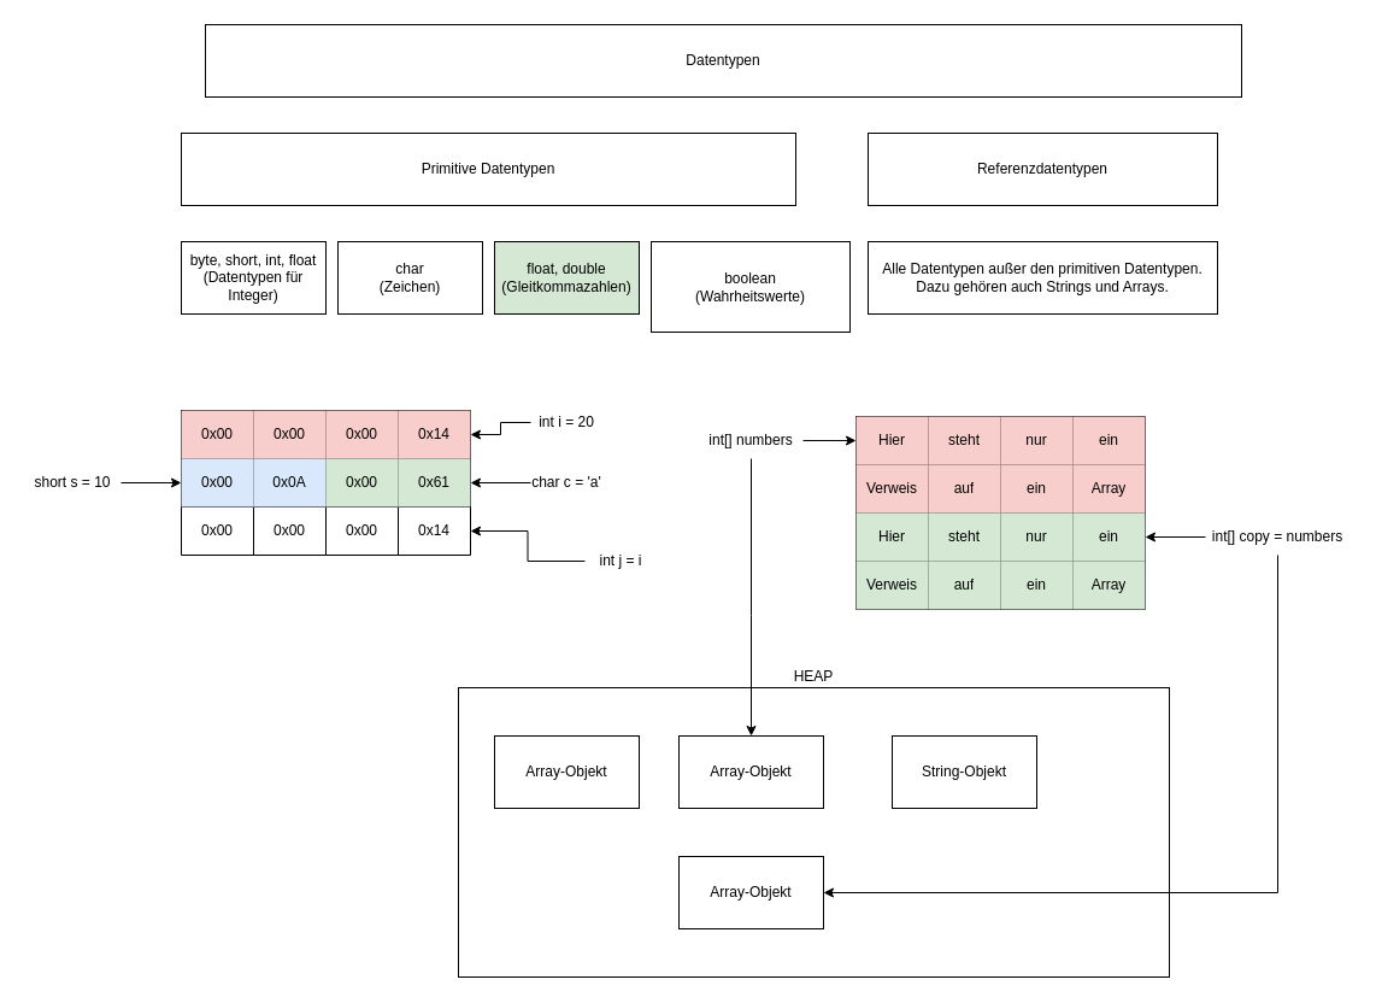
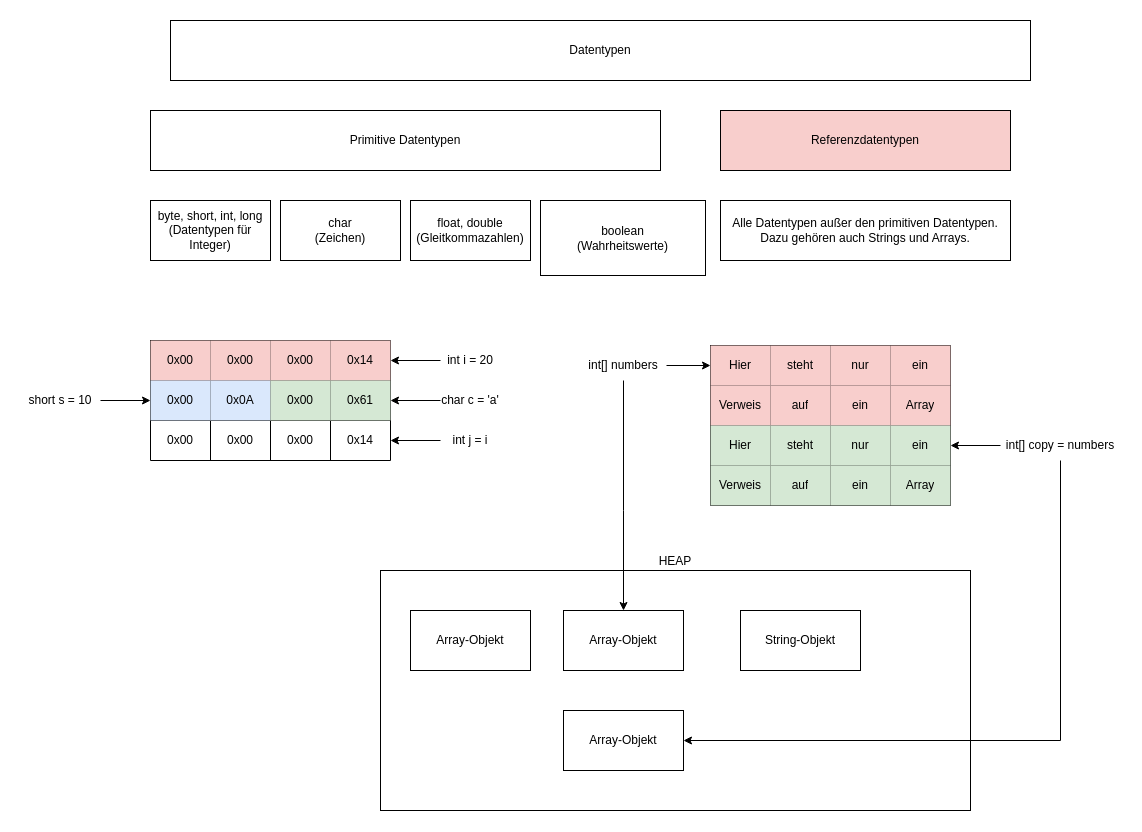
  <mxCell id="0" />
  <mxCell id="1" parent="0" />
  <mxCell id="2" value="Datentypen" style="rounded=0;whiteSpace=wrap;html=1;" vertex="1" parent="1"><mxGeometry x="170" y="20" width="860" height="60" as="geometry" /></mxCell>
  <mxCell id="3" value="Primitive Datentypen" style="rounded=0;whiteSpace=wrap;html=1;" vertex="1" parent="1"><mxGeometry x="150" y="110" width="510" height="60" as="geometry" /></mxCell>
- <mxCell id="4" value="Referenzdatentypen" style="rounded=0;whiteSpace=wrap;html=1;" vertex="1" parent="1"><mxGeometry x="720" y="110" width="290" height="60" as="geometry" /></mxCell>
- <mxCell id="5" value="byte, short, int, float&lt;div&gt;(Datentypen für Integer)&lt;/div&gt;" style="rounded=0;whiteSpace=wrap;html=1;" vertex="1" parent="1"><mxGeometry x="150" y="200" width="120" height="60" as="geometry" /></mxCell>
+ <mxCell id="4" value="Referenzdatentypen" style="rounded=0;whiteSpace=wrap;html=1;fillColor=#f8cecc;" vertex="1" parent="1"><mxGeometry x="720" y="110" width="290" height="60" as="geometry" /></mxCell>
+ <mxCell id="5" value="byte, short, int, long&lt;div&gt;(Datentypen für Integer)&lt;/div&gt;" style="rounded=0;whiteSpace=wrap;html=1;" vertex="1" parent="1"><mxGeometry x="150" y="200" width="120" height="60" as="geometry" /></mxCell>
  <mxCell id="6" value="boolean&lt;div&gt;(Wahrheitswerte)&lt;/div&gt;" style="rounded=0;whiteSpace=wrap;html=1;" vertex="1" parent="1"><mxGeometry x="540" y="200" width="165" height="75" as="geometry" /></mxCell>
  <mxCell id="7" value="char&lt;br&gt;(Zeichen)" style="rounded=0;whiteSpace=wrap;html=1;" vertex="1" parent="1"><mxGeometry x="280" y="200" width="120" height="60" as="geometry" /></mxCell>
- <mxCell id="8" value="float, double&lt;div&gt;(Gleitkommazahlen)&lt;/div&gt;" style="rounded=0;whiteSpace=wrap;html=1;fillColor=#d5e8d4;" vertex="1" parent="1"><mxGeometry x="410" y="200" width="120" height="60" as="geometry" /></mxCell>
+ <mxCell id="8" value="float, double&lt;div&gt;(Gleitkommazahlen)&lt;/div&gt;" style="rounded=0;whiteSpace=wrap;html=1;" vertex="1" parent="1"><mxGeometry x="410" y="200" width="120" height="60" as="geometry" /></mxCell>
  <mxCell id="9" value="" style="shape=table;startSize=0;container=1;collapsible=0;childLayout=tableLayout;" vertex="1" parent="1"><mxGeometry x="150" y="340" width="240" height="120" as="geometry" /></mxCell>
  <mxCell id="10" value="" style="shape=tableRow;horizontal=0;startSize=0;swimlaneHead=0;swimlaneBody=0;strokeColor=inherit;top=0;left=0;bottom=0;right=0;collapsible=0;dropTarget=0;fillColor=none;points=[[0,0.5],[1,0.5]];portConstraint=eastwest;" vertex="1" parent="9"><mxGeometry width="240" height="40" as="geometry" /></mxCell>
  <mxCell id="11" value="0x00" style="shape=partialRectangle;html=1;whiteSpace=wrap;connectable=0;strokeColor=#b85450;overflow=hidden;fillColor=#f8cecc;top=0;left=0;bottom=0;right=0;pointerEvents=1;" vertex="1" parent="10"><mxGeometry width="60" height="40" as="geometry"><mxRectangle width="60" height="40" as="alternateBounds" /></mxGeometry></mxCell>
  <mxCell id="12" value="0x00" style="shape=partialRectangle;html=1;whiteSpace=wrap;connectable=0;strokeColor=#b85450;overflow=hidden;fillColor=#f8cecc;top=0;left=0;bottom=0;right=0;pointerEvents=1;" vertex="1" parent="10"><mxGeometry x="60" width="60" height="40" as="geometry"><mxRectangle width="60" height="40" as="alternateBounds" /></mxGeometry></mxCell>
  <mxCell id="13" value="0x00" style="shape=partialRectangle;html=1;whiteSpace=wrap;connectable=0;strokeColor=#b85450;overflow=hidden;fillColor=#f8cecc;top=0;left=0;bottom=0;right=0;pointerEvents=1;" vertex="1" parent="10"><mxGeometry x="120" width="60" height="40" as="geometry"><mxRectangle width="60" height="40" as="alternateBounds" /></mxGeometry></mxCell>
  <mxCell id="14" value="0x14" style="shape=partialRectangle;html=1;whiteSpace=wrap;connectable=0;strokeColor=#b85450;overflow=hidden;fillColor=#f8cecc;top=0;left=0;bottom=0;right=0;pointerEvents=1;" vertex="1" parent="10"><mxGeometry x="180" width="60" height="40" as="geometry"><mxRectangle width="60" height="40" as="alternateBounds" /></mxGeometry></mxCell>
  <mxCell id="15" value="" style="shape=tableRow;horizontal=0;startSize=0;swimlaneHead=0;swimlaneBody=0;strokeColor=inherit;top=0;left=0;bottom=0;right=0;collapsible=0;dropTarget=0;fillColor=none;points=[[0,0.5],[1,0.5]];portConstraint=eastwest;" vertex="1" parent="9"><mxGeometry y="40" width="240" height="40" as="geometry" /></mxCell>
  <mxCell id="16" value="0x00" style="shape=partialRectangle;html=1;whiteSpace=wrap;connectable=0;strokeColor=#6c8ebf;overflow=hidden;fillColor=#dae8fc;top=0;left=0;bottom=0;right=0;pointerEvents=1;" vertex="1" parent="15"><mxGeometry width="60" height="40" as="geometry"><mxRectangle width="60" height="40" as="alternateBounds" /></mxGeometry></mxCell>
  <mxCell id="17" value="0x0A" style="shape=partialRectangle;html=1;whiteSpace=wrap;connectable=0;strokeColor=#6c8ebf;overflow=hidden;fillColor=#dae8fc;top=0;left=0;bottom=0;right=0;pointerEvents=1;" vertex="1" parent="15"><mxGeometry x="60" width="60" height="40" as="geometry"><mxRectangle width="60" height="40" as="alternateBounds" /></mxGeometry></mxCell>
  <mxCell id="18" value="0x00" style="shape=partialRectangle;html=1;whiteSpace=wrap;connectable=0;strokeColor=#000000;overflow=hidden;fillColor=#d5e8d4;top=0;left=0;bottom=0;right=0;pointerEvents=1;" vertex="1" parent="15"><mxGeometry x="120" width="60" height="40" as="geometry"><mxRectangle width="60" height="40" as="alternateBounds" /></mxGeometry></mxCell>
  <mxCell id="19" value="0x61" style="shape=partialRectangle;html=1;whiteSpace=wrap;connectable=0;strokeColor=#000000;overflow=hidden;fillColor=#d5e8d4;top=0;left=0;bottom=0;right=0;pointerEvents=1;" vertex="1" parent="15"><mxGeometry x="180" width="60" height="40" as="geometry"><mxRectangle width="60" height="40" as="alternateBounds" /></mxGeometry></mxCell>
  <mxCell id="20" value="" style="shape=tableRow;horizontal=0;startSize=0;swimlaneHead=0;swimlaneBody=0;strokeColor=inherit;top=0;left=0;bottom=0;right=0;collapsible=0;dropTarget=0;fillColor=none;points=[[0,0.5],[1,0.5]];portConstraint=eastwest;" vertex="1" parent="9"><mxGeometry y="80" width="240" height="40" as="geometry" /></mxCell>
  <mxCell id="21" value="0x00" style="shape=partialRectangle;html=1;whiteSpace=wrap;connectable=0;strokeColor=inherit;overflow=hidden;fillColor=none;top=0;left=0;bottom=0;right=0;pointerEvents=1;" vertex="1" parent="20"><mxGeometry width="60" height="40" as="geometry"><mxRectangle width="60" height="40" as="alternateBounds" /></mxGeometry></mxCell>
  <mxCell id="22" value="0x00" style="shape=partialRectangle;html=1;whiteSpace=wrap;connectable=0;strokeColor=inherit;overflow=hidden;fillColor=none;top=0;left=0;bottom=0;right=0;pointerEvents=1;" vertex="1" parent="20"><mxGeometry x="60" width="60" height="40" as="geometry"><mxRectangle width="60" height="40" as="alternateBounds" /></mxGeometry></mxCell>
  <mxCell id="23" value="0x00" style="shape=partialRectangle;html=1;whiteSpace=wrap;connectable=0;strokeColor=inherit;overflow=hidden;fillColor=none;top=0;left=0;bottom=0;right=0;pointerEvents=1;" vertex="1" parent="20"><mxGeometry x="120" width="60" height="40" as="geometry"><mxRectangle width="60" height="40" as="alternateBounds" /></mxGeometry></mxCell>
  <mxCell id="24" value="0x14" style="shape=partialRectangle;html=1;whiteSpace=wrap;connectable=0;strokeColor=inherit;overflow=hidden;fillColor=none;top=0;left=0;bottom=0;right=0;pointerEvents=1;" vertex="1" parent="20"><mxGeometry x="180" width="60" height="40" as="geometry"><mxRectangle width="60" height="40" as="alternateBounds" /></mxGeometry></mxCell>
  <mxCell id="25" style="edgeStyle=orthogonalEdgeStyle;rounded=0;orthogonalLoop=1;jettySize=auto;html=1;entryX=1;entryY=0.5;entryDx=0;entryDy=0;" edge="1" parent="1" source="26" target="10"><mxGeometry relative="1" as="geometry" /></mxCell>
- <mxCell id="26" value="int i = 20" style="text;html=1;align=center;verticalAlign=middle;whiteSpace=wrap;rounded=0;" vertex="1" parent="1"><mxGeometry x="440" y="335" width="60" height="30" as="geometry" /></mxCell>
+ <mxCell id="26" value="int i = 20" style="text;html=1;align=center;verticalAlign=middle;whiteSpace=wrap;rounded=0;" vertex="1" parent="1"><mxGeometry x="440" y="345" width="60" height="30" as="geometry" /></mxCell>
  <mxCell id="27" style="edgeStyle=orthogonalEdgeStyle;rounded=0;orthogonalLoop=1;jettySize=auto;html=1;entryX=0;entryY=0.5;entryDx=0;entryDy=0;" edge="1" parent="1" source="28" target="15"><mxGeometry relative="1" as="geometry" /></mxCell>
  <mxCell id="28" value="short s = 10" style="text;html=1;align=center;verticalAlign=middle;whiteSpace=wrap;rounded=0;" vertex="1" parent="1"><mxGeometry x="20" y="385" width="80" height="30" as="geometry" /></mxCell>
  <mxCell id="29" style="edgeStyle=orthogonalEdgeStyle;rounded=0;orthogonalLoop=1;jettySize=auto;html=1;entryX=1;entryY=0.5;entryDx=0;entryDy=0;" edge="1" parent="1" source="30" target="15"><mxGeometry relative="1" as="geometry" /></mxCell>
  <mxCell id="30" value="char c = 'a'" style="text;html=1;align=center;verticalAlign=middle;whiteSpace=wrap;rounded=0;" vertex="1" parent="1"><mxGeometry x="440" y="385" width="60" height="30" as="geometry" /></mxCell>
  <mxCell id="31" style="edgeStyle=orthogonalEdgeStyle;rounded=0;orthogonalLoop=1;jettySize=auto;html=1;entryX=1;entryY=0.5;entryDx=0;entryDy=0;" edge="1" parent="1" source="32" target="20"><mxGeometry relative="1" as="geometry" /></mxCell>
- <mxCell id="32" value="int j = i" style="text;html=1;align=center;verticalAlign=middle;whiteSpace=wrap;rounded=0;" vertex="1" parent="1"><mxGeometry x="485" y="450" width="60" height="30" as="geometry" /></mxCell>
+ <mxCell id="32" value="int j = i" style="text;html=1;align=center;verticalAlign=middle;whiteSpace=wrap;rounded=0;" vertex="1" parent="1"><mxGeometry x="440" y="425" width="60" height="30" as="geometry" /></mxCell>
  <mxCell id="33" value="" style="shape=table;startSize=0;container=1;collapsible=0;childLayout=tableLayout;" vertex="1" parent="1"><mxGeometry x="710" y="345" width="240" height="160" as="geometry" /></mxCell>
  <mxCell id="34" value="" style="shape=tableRow;horizontal=0;startSize=0;swimlaneHead=0;swimlaneBody=0;strokeColor=inherit;top=0;left=0;bottom=0;right=0;collapsible=0;dropTarget=0;fillColor=none;points=[[0,0.5],[1,0.5]];portConstraint=eastwest;" vertex="1" parent="33"><mxGeometry width="240" height="40" as="geometry" /></mxCell>
  <mxCell id="35" value="Hier" style="shape=partialRectangle;html=1;whiteSpace=wrap;connectable=0;strokeColor=#b85450;overflow=hidden;fillColor=#f8cecc;top=0;left=0;bottom=0;right=0;pointerEvents=1;" vertex="1" parent="34"><mxGeometry width="60" height="40" as="geometry"><mxRectangle width="60" height="40" as="alternateBounds" /></mxGeometry></mxCell>
  <mxCell id="36" value="steht" style="shape=partialRectangle;html=1;whiteSpace=wrap;connectable=0;strokeColor=#b85450;overflow=hidden;fillColor=#f8cecc;top=0;left=0;bottom=0;right=0;pointerEvents=1;" vertex="1" parent="34"><mxGeometry x="60" width="60" height="40" as="geometry"><mxRectangle width="60" height="40" as="alternateBounds" /></mxGeometry></mxCell>
  <mxCell id="37" value="nur" style="shape=partialRectangle;html=1;whiteSpace=wrap;connectable=0;strokeColor=#b85450;overflow=hidden;fillColor=#f8cecc;top=0;left=0;bottom=0;right=0;pointerEvents=1;" vertex="1" parent="34"><mxGeometry x="120" width="60" height="40" as="geometry"><mxRectangle width="60" height="40" as="alternateBounds" /></mxGeometry></mxCell>
  <mxCell id="38" value="ein" style="shape=partialRectangle;html=1;whiteSpace=wrap;connectable=0;strokeColor=#b85450;overflow=hidden;fillColor=#f8cecc;top=0;left=0;bottom=0;right=0;pointerEvents=1;" vertex="1" parent="34"><mxGeometry x="180" width="60" height="40" as="geometry"><mxRectangle width="60" height="40" as="alternateBounds" /></mxGeometry></mxCell>
  <mxCell id="39" value="" style="shape=tableRow;horizontal=0;startSize=0;swimlaneHead=0;swimlaneBody=0;strokeColor=inherit;top=0;left=0;bottom=0;right=0;collapsible=0;dropTarget=0;fillColor=none;points=[[0,0.5],[1,0.5]];portConstraint=eastwest;" vertex="1" parent="33"><mxGeometry y="40" width="240" height="40" as="geometry" /></mxCell>
  <mxCell id="40" value="Verweis" style="shape=partialRectangle;html=1;whiteSpace=wrap;connectable=0;strokeColor=#b85450;overflow=hidden;fillColor=#f8cecc;top=0;left=0;bottom=0;right=0;pointerEvents=1;" vertex="1" parent="39"><mxGeometry width="60" height="40" as="geometry"><mxRectangle width="60" height="40" as="alternateBounds" /></mxGeometry></mxCell>
  <mxCell id="41" value="auf" style="shape=partialRectangle;html=1;whiteSpace=wrap;connectable=0;strokeColor=#b85450;overflow=hidden;fillColor=#f8cecc;top=0;left=0;bottom=0;right=0;pointerEvents=1;" vertex="1" parent="39"><mxGeometry x="60" width="60" height="40" as="geometry"><mxRectangle width="60" height="40" as="alternateBounds" /></mxGeometry></mxCell>
  <mxCell id="42" value="ein" style="shape=partialRectangle;html=1;whiteSpace=wrap;connectable=0;strokeColor=#b85450;overflow=hidden;fillColor=#f8cecc;top=0;left=0;bottom=0;right=0;pointerEvents=1;" vertex="1" parent="39"><mxGeometry x="120" width="60" height="40" as="geometry"><mxRectangle width="60" height="40" as="alternateBounds" /></mxGeometry></mxCell>
  <mxCell id="43" value="Array" style="shape=partialRectangle;html=1;whiteSpace=wrap;connectable=0;strokeColor=#b85450;overflow=hidden;fillColor=#f8cecc;top=0;left=0;bottom=0;right=0;pointerEvents=1;" vertex="1" parent="39"><mxGeometry x="180" width="60" height="40" as="geometry"><mxRectangle width="60" height="40" as="alternateBounds" /></mxGeometry></mxCell>
  <mxCell id="44" style="shape=tableRow;horizontal=0;startSize=0;swimlaneHead=0;swimlaneBody=0;strokeColor=inherit;top=0;left=0;bottom=0;right=0;collapsible=0;dropTarget=0;fillColor=none;points=[[0,0.5],[1,0.5]];portConstraint=eastwest;" vertex="1" parent="33"><mxGeometry y="80" width="240" height="40" as="geometry" /></mxCell>
  <mxCell id="45" value="Hier" style="shape=partialRectangle;html=1;whiteSpace=wrap;connectable=0;strokeColor=#82b366;overflow=hidden;fillColor=#d5e8d4;top=0;left=0;bottom=0;right=0;pointerEvents=1;" vertex="1" parent="44"><mxGeometry width="60" height="40" as="geometry"><mxRectangle width="60" height="40" as="alternateBounds" /></mxGeometry></mxCell>
  <mxCell id="46" value="steht" style="shape=partialRectangle;html=1;whiteSpace=wrap;connectable=0;strokeColor=#82b366;overflow=hidden;fillColor=#d5e8d4;top=0;left=0;bottom=0;right=0;pointerEvents=1;" vertex="1" parent="44"><mxGeometry x="60" width="60" height="40" as="geometry"><mxRectangle width="60" height="40" as="alternateBounds" /></mxGeometry></mxCell>
  <mxCell id="47" value="nur" style="shape=partialRectangle;html=1;whiteSpace=wrap;connectable=0;strokeColor=#82b366;overflow=hidden;fillColor=#d5e8d4;top=0;left=0;bottom=0;right=0;pointerEvents=1;" vertex="1" parent="44"><mxGeometry x="120" width="60" height="40" as="geometry"><mxRectangle width="60" height="40" as="alternateBounds" /></mxGeometry></mxCell>
  <mxCell id="48" value="ein" style="shape=partialRectangle;html=1;whiteSpace=wrap;connectable=0;strokeColor=#82b366;overflow=hidden;fillColor=#d5e8d4;top=0;left=0;bottom=0;right=0;pointerEvents=1;" vertex="1" parent="44"><mxGeometry x="180" width="60" height="40" as="geometry"><mxRectangle width="60" height="40" as="alternateBounds" /></mxGeometry></mxCell>
  <mxCell id="49" style="shape=tableRow;horizontal=0;startSize=0;swimlaneHead=0;swimlaneBody=0;strokeColor=inherit;top=0;left=0;bottom=0;right=0;collapsible=0;dropTarget=0;fillColor=none;points=[[0,0.5],[1,0.5]];portConstraint=eastwest;" vertex="1" parent="33"><mxGeometry y="120" width="240" height="40" as="geometry" /></mxCell>
  <mxCell id="50" value="Verweis" style="shape=partialRectangle;html=1;whiteSpace=wrap;connectable=0;strokeColor=#82b366;overflow=hidden;fillColor=#d5e8d4;top=0;left=0;bottom=0;right=0;pointerEvents=1;" vertex="1" parent="49"><mxGeometry width="60" height="40" as="geometry"><mxRectangle width="60" height="40" as="alternateBounds" /></mxGeometry></mxCell>
  <mxCell id="51" value="auf" style="shape=partialRectangle;html=1;whiteSpace=wrap;connectable=0;strokeColor=#82b366;overflow=hidden;fillColor=#d5e8d4;top=0;left=0;bottom=0;right=0;pointerEvents=1;" vertex="1" parent="49"><mxGeometry x="60" width="60" height="40" as="geometry"><mxRectangle width="60" height="40" as="alternateBounds" /></mxGeometry></mxCell>
  <mxCell id="52" value="ein" style="shape=partialRectangle;html=1;whiteSpace=wrap;connectable=0;strokeColor=#82b366;overflow=hidden;fillColor=#d5e8d4;top=0;left=0;bottom=0;right=0;pointerEvents=1;" vertex="1" parent="49"><mxGeometry x="120" width="60" height="40" as="geometry"><mxRectangle width="60" height="40" as="alternateBounds" /></mxGeometry></mxCell>
  <mxCell id="53" value="Array" style="shape=partialRectangle;html=1;whiteSpace=wrap;connectable=0;strokeColor=#82b366;overflow=hidden;fillColor=#d5e8d4;top=0;left=0;bottom=0;right=0;pointerEvents=1;" vertex="1" parent="49"><mxGeometry x="180" width="60" height="40" as="geometry"><mxRectangle width="60" height="40" as="alternateBounds" /></mxGeometry></mxCell>
  <mxCell id="54" style="edgeStyle=orthogonalEdgeStyle;rounded=0;orthogonalLoop=1;jettySize=auto;html=1;entryX=0;entryY=0.5;entryDx=0;entryDy=0;" edge="1" parent="1" source="55" target="34"><mxGeometry relative="1" as="geometry" /></mxCell>
  <mxCell id="55" value="int[] numbers" style="text;html=1;align=center;verticalAlign=middle;whiteSpace=wrap;rounded=0;" vertex="1" parent="1"><mxGeometry x="580" y="350" width="86" height="30" as="geometry" /></mxCell>
  <mxCell id="56" value="Alle Datentypen außer den primitiven Datentypen. Dazu gehören auch Strings und Arrays." style="rounded=0;whiteSpace=wrap;html=1;" vertex="1" parent="1"><mxGeometry x="720" y="200" width="290" height="60" as="geometry" /></mxCell>
  <mxCell id="57" value="HEAP" style="rounded=0;whiteSpace=wrap;html=1;labelPosition=center;verticalLabelPosition=top;align=center;verticalAlign=bottom;" vertex="1" parent="1"><mxGeometry x="380" y="570" width="590" height="240" as="geometry" /></mxCell>
  <mxCell id="58" value="Array-Objekt" style="rounded=0;whiteSpace=wrap;html=1;" vertex="1" parent="1"><mxGeometry x="563" y="610" width="120" height="60" as="geometry" /></mxCell>
  <mxCell id="59" value="String-Objekt" style="rounded=0;whiteSpace=wrap;html=1;" vertex="1" parent="1"><mxGeometry x="740" y="610" width="120" height="60" as="geometry" /></mxCell>
  <mxCell id="60" style="edgeStyle=orthogonalEdgeStyle;rounded=0;orthogonalLoop=1;jettySize=auto;html=1;entryX=0.5;entryY=0;entryDx=0;entryDy=0;" edge="1" parent="1" source="55" target="58"><mxGeometry relative="1" as="geometry"><Array as="points"><mxPoint x="623" y="510" /><mxPoint x="623" y="510" /></Array></mxGeometry></mxCell>
  <mxCell id="61" value="Array-Objekt" style="rounded=0;whiteSpace=wrap;html=1;" vertex="1" parent="1"><mxGeometry x="410" y="610" width="120" height="60" as="geometry" /></mxCell>
  <mxCell id="62" style="edgeStyle=orthogonalEdgeStyle;rounded=0;orthogonalLoop=1;jettySize=auto;html=1;entryX=1;entryY=0.5;entryDx=0;entryDy=0;" edge="1" parent="1" source="64" target="44"><mxGeometry relative="1" as="geometry" /></mxCell>
  <mxCell id="63" style="edgeStyle=orthogonalEdgeStyle;rounded=0;orthogonalLoop=1;jettySize=auto;html=1;entryX=1;entryY=0.5;entryDx=0;entryDy=0;" edge="1" parent="1" source="64" target="65"><mxGeometry relative="1" as="geometry"><Array as="points"><mxPoint x="1060" y="740" /></Array></mxGeometry></mxCell>
  <mxCell id="64" value="int[] copy = numbers" style="text;html=1;align=center;verticalAlign=middle;whiteSpace=wrap;rounded=0;" vertex="1" parent="1"><mxGeometry x="1000" y="430" width="120" height="30" as="geometry" /></mxCell>
  <mxCell id="65" value="Array-Objekt" style="rounded=0;whiteSpace=wrap;html=1;" vertex="1" parent="1"><mxGeometry x="563" y="710" width="120" height="60" as="geometry" /></mxCell>
